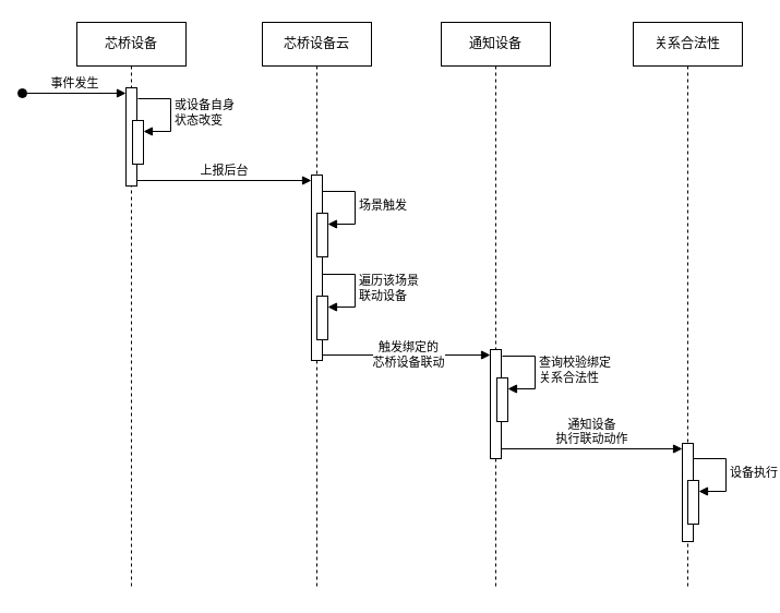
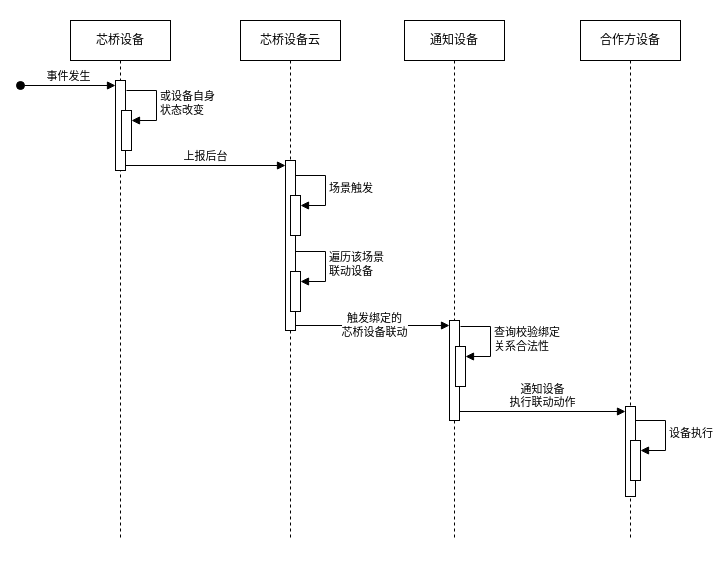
  <mxCell id="0" />
  <mxCell id="1" parent="0" />
  <mxCell id="2" value="芯桥设备" style="shape=umlLifeline;perimeter=lifelinePerimeter;whiteSpace=wrap;html=1;container=1;dropTarget=0;collapsible=0;recursiveResize=0;outlineConnect=0;portConstraint=eastwest;newEdgeStyle={&quot;curved&quot;:0,&quot;rounded&quot;:0};" parent="1" vertex="1"><mxGeometry x="70" y="20" width="100" height="520" as="geometry" /></mxCell>
  <mxCell id="3" value="" style="html=1;points=[[0,0,0,0,5],[0,1,0,0,-5],[1,0,0,0,5],[1,1,0,0,-5]];perimeter=orthogonalPerimeter;outlineConnect=0;targetShapes=umlLifeline;portConstraint=eastwest;newEdgeStyle={&quot;curved&quot;:0,&quot;rounded&quot;:0};" parent="2" vertex="1"><mxGeometry x="45" y="60" width="10" height="90" as="geometry" /></mxCell>
  <mxCell id="4" value="" style="html=1;points=[[0,0,0,0,5],[0,1,0,0,-5],[1,0,0,0,5],[1,1,0,0,-5]];perimeter=orthogonalPerimeter;outlineConnect=0;targetShapes=umlLifeline;portConstraint=eastwest;newEdgeStyle={&quot;curved&quot;:0,&quot;rounded&quot;:0};" parent="2" vertex="1"><mxGeometry x="51" y="90" width="10" height="40" as="geometry" /></mxCell>
  <mxCell id="5" value="或设备自身&lt;div&gt;状态改变&lt;/div&gt;" style="html=1;align=left;spacingLeft=2;endArrow=block;rounded=0;edgeStyle=orthogonalEdgeStyle;curved=0;rounded=0;" parent="2" target="4" edge="1"><mxGeometry relative="1" as="geometry"><mxPoint x="56" y="70" as="sourcePoint" /><Array as="points"><mxPoint x="86" y="100" /></Array></mxGeometry></mxCell>
  <mxCell id="6" value="芯桥设备云" style="shape=umlLifeline;perimeter=lifelinePerimeter;whiteSpace=wrap;html=1;container=1;dropTarget=0;collapsible=0;recursiveResize=0;outlineConnect=0;portConstraint=eastwest;newEdgeStyle={&quot;curved&quot;:0,&quot;rounded&quot;:0};" parent="1" vertex="1"><mxGeometry x="240" y="20" width="100" height="520" as="geometry" /></mxCell>
  <mxCell id="7" value="" style="html=1;points=[[0,0,0,0,5],[0,1,0,0,-5],[1,0,0,0,5],[1,1,0,0,-5]];perimeter=orthogonalPerimeter;outlineConnect=0;targetShapes=umlLifeline;portConstraint=eastwest;newEdgeStyle={&quot;curved&quot;:0,&quot;rounded&quot;:0};" parent="6" vertex="1"><mxGeometry x="45" y="140" width="10" height="170" as="geometry" /></mxCell>
  <mxCell id="8" value="" style="html=1;points=[[0,0,0,0,5],[0,1,0,0,-5],[1,0,0,0,5],[1,1,0,0,-5]];perimeter=orthogonalPerimeter;outlineConnect=0;targetShapes=umlLifeline;portConstraint=eastwest;newEdgeStyle={&quot;curved&quot;:0,&quot;rounded&quot;:0};" parent="6" vertex="1"><mxGeometry x="50" y="175" width="10" height="40" as="geometry" /></mxCell>
  <mxCell id="9" value="场景触发" style="html=1;align=left;spacingLeft=2;endArrow=block;rounded=0;edgeStyle=orthogonalEdgeStyle;curved=0;rounded=0;" parent="6" target="8" edge="1"><mxGeometry relative="1" as="geometry"><mxPoint x="55" y="155" as="sourcePoint" /><Array as="points"><mxPoint x="85" y="185" /></Array></mxGeometry></mxCell>
  <mxCell id="10" value="" style="html=1;points=[[0,0,0,0,5],[0,1,0,0,-5],[1,0,0,0,5],[1,1,0,0,-5]];perimeter=orthogonalPerimeter;outlineConnect=0;targetShapes=umlLifeline;portConstraint=eastwest;newEdgeStyle={&quot;curved&quot;:0,&quot;rounded&quot;:0};" parent="6" vertex="1"><mxGeometry x="50" y="251" width="10" height="40" as="geometry" /></mxCell>
  <mxCell id="11" value="遍历该场景&lt;div&gt;联动设备&lt;/div&gt;" style="html=1;align=left;spacingLeft=2;endArrow=block;rounded=0;edgeStyle=orthogonalEdgeStyle;curved=0;rounded=0;" parent="6" target="10" edge="1"><mxGeometry relative="1" as="geometry"><mxPoint x="55" y="231" as="sourcePoint" /><Array as="points"><mxPoint x="85" y="261" /></Array></mxGeometry></mxCell>
  <mxCell id="12" value="通知设备" style="shape=umlLifeline;perimeter=lifelinePerimeter;whiteSpace=wrap;html=1;container=1;dropTarget=0;collapsible=0;recursiveResize=0;outlineConnect=0;portConstraint=eastwest;newEdgeStyle={&quot;curved&quot;:0,&quot;rounded&quot;:0};" parent="1" vertex="1"><mxGeometry x="404" y="20" width="100" height="520" as="geometry" /></mxCell>
  <mxCell id="13" value="" style="html=1;points=[[0,0,0,0,5],[0,1,0,0,-5],[1,0,0,0,5],[1,1,0,0,-5]];perimeter=orthogonalPerimeter;outlineConnect=0;targetShapes=umlLifeline;portConstraint=eastwest;newEdgeStyle={&quot;curved&quot;:0,&quot;rounded&quot;:0};" parent="12" vertex="1"><mxGeometry x="45" y="300" width="10" height="100" as="geometry" /></mxCell>
  <mxCell id="14" value="" style="html=1;points=[[0,0,0,0,5],[0,1,0,0,-5],[1,0,0,0,5],[1,1,0,0,-5]];perimeter=orthogonalPerimeter;outlineConnect=0;targetShapes=umlLifeline;portConstraint=eastwest;newEdgeStyle={&quot;curved&quot;:0,&quot;rounded&quot;:0};" parent="12" vertex="1"><mxGeometry x="51" y="326" width="10" height="40" as="geometry" /></mxCell>
  <mxCell id="15" value="查询校验绑定&lt;div&gt;关系合法性&lt;/div&gt;" style="html=1;align=left;spacingLeft=2;endArrow=block;rounded=0;edgeStyle=orthogonalEdgeStyle;curved=0;rounded=0;" parent="12" target="14" edge="1"><mxGeometry relative="1" as="geometry"><mxPoint x="56" y="306" as="sourcePoint" /><Array as="points"><mxPoint x="86" y="336" /></Array></mxGeometry></mxCell>
- <mxCell id="16" value="关系合法性" style="shape=umlLifeline;perimeter=lifelinePerimeter;whiteSpace=wrap;html=1;container=1;dropTarget=0;collapsible=0;recursiveResize=0;outlineConnect=0;portConstraint=eastwest;newEdgeStyle={&quot;curved&quot;:0,&quot;rounded&quot;:0};" parent="1" vertex="1"><mxGeometry x="580" y="20" width="100" height="520" as="geometry" /></mxCell>
+ <mxCell id="16" value="合作方设备" style="shape=umlLifeline;perimeter=lifelinePerimeter;whiteSpace=wrap;html=1;container=1;dropTarget=0;collapsible=0;recursiveResize=0;outlineConnect=0;portConstraint=eastwest;newEdgeStyle={&quot;curved&quot;:0,&quot;rounded&quot;:0};" parent="1" vertex="1"><mxGeometry x="580" y="20" width="100" height="520" as="geometry" /></mxCell>
  <mxCell id="17" value="" style="html=1;points=[[0,0,0,0,5],[0,1,0,0,-5],[1,0,0,0,5],[1,1,0,0,-5]];perimeter=orthogonalPerimeter;outlineConnect=0;targetShapes=umlLifeline;portConstraint=eastwest;newEdgeStyle={&quot;curved&quot;:0,&quot;rounded&quot;:0};" parent="16" vertex="1"><mxGeometry x="45" y="386" width="10" height="90" as="geometry" /></mxCell>
  <mxCell id="18" value="" style="html=1;points=[[0,0,0,0,5],[0,1,0,0,-5],[1,0,0,0,5],[1,1,0,0,-5]];perimeter=orthogonalPerimeter;outlineConnect=0;targetShapes=umlLifeline;portConstraint=eastwest;newEdgeStyle={&quot;curved&quot;:0,&quot;rounded&quot;:0};" parent="16" vertex="1"><mxGeometry x="50" y="420" width="10" height="40" as="geometry" /></mxCell>
  <mxCell id="19" value="设备执行" style="html=1;align=left;spacingLeft=2;endArrow=block;rounded=0;edgeStyle=orthogonalEdgeStyle;curved=0;rounded=0;" parent="16" target="18" edge="1"><mxGeometry relative="1" as="geometry"><mxPoint x="55" y="400" as="sourcePoint" /><Array as="points"><mxPoint x="85" y="430" /></Array></mxGeometry></mxCell>
  <mxCell id="20" value="事件发生" style="html=1;verticalAlign=bottom;startArrow=oval;startFill=1;endArrow=block;startSize=8;curved=0;rounded=0;entryX=0;entryY=0;entryDx=0;entryDy=5;entryPerimeter=0;" parent="1" target="3" edge="1"><mxGeometry width="60" relative="1" as="geometry"><mxPoint x="20" y="85" as="sourcePoint" /><mxPoint x="80" y="100" as="targetPoint" /></mxGeometry></mxCell>
  <mxCell id="21" value="上报后台" style="html=1;verticalAlign=bottom;endArrow=block;curved=0;rounded=0;entryX=0;entryY=0;entryDx=0;entryDy=5;entryPerimeter=0;" parent="1" source="3" target="7" edge="1"><mxGeometry width="80" relative="1" as="geometry"><mxPoint x="170" y="160" as="sourcePoint" /><mxPoint x="250" y="160" as="targetPoint" /></mxGeometry></mxCell>
  <mxCell id="22" value="通知设备&lt;div&gt;执行联动动作&lt;/div&gt;" style="html=1;verticalAlign=bottom;endArrow=block;curved=0;rounded=0;exitX=1;exitY=1;exitDx=0;exitDy=-5;exitPerimeter=0;entryX=0;entryY=0;entryDx=0;entryDy=5;entryPerimeter=0;" parent="1" target="17" edge="1"><mxGeometry width="80" relative="1" as="geometry"><mxPoint x="459" y="411" as="sourcePoint" /><mxPoint x="570" y="476" as="targetPoint" /></mxGeometry></mxCell>
  <mxCell id="23" value="" style="html=1;verticalAlign=bottom;endArrow=block;curved=0;rounded=0;exitX=1;exitY=1;exitDx=0;exitDy=-5;exitPerimeter=0;entryX=0;entryY=0;entryDx=0;entryDy=5;entryPerimeter=0;" parent="1" source="7" target="13" edge="1"><mxGeometry width="80" relative="1" as="geometry"><mxPoint x="360" y="180" as="sourcePoint" /><mxPoint x="440" y="180" as="targetPoint" /></mxGeometry></mxCell>
  <mxCell id="24" value="触发绑定的&lt;div&gt;芯桥设备联动&lt;/div&gt;" style="edgeLabel;html=1;align=center;verticalAlign=middle;resizable=0;points=[];" parent="23" vertex="1" connectable="0"><mxGeometry x="0.338" y="1" relative="1" as="geometry"><mxPoint x="-25" as="offset" /></mxGeometry></mxCell>
